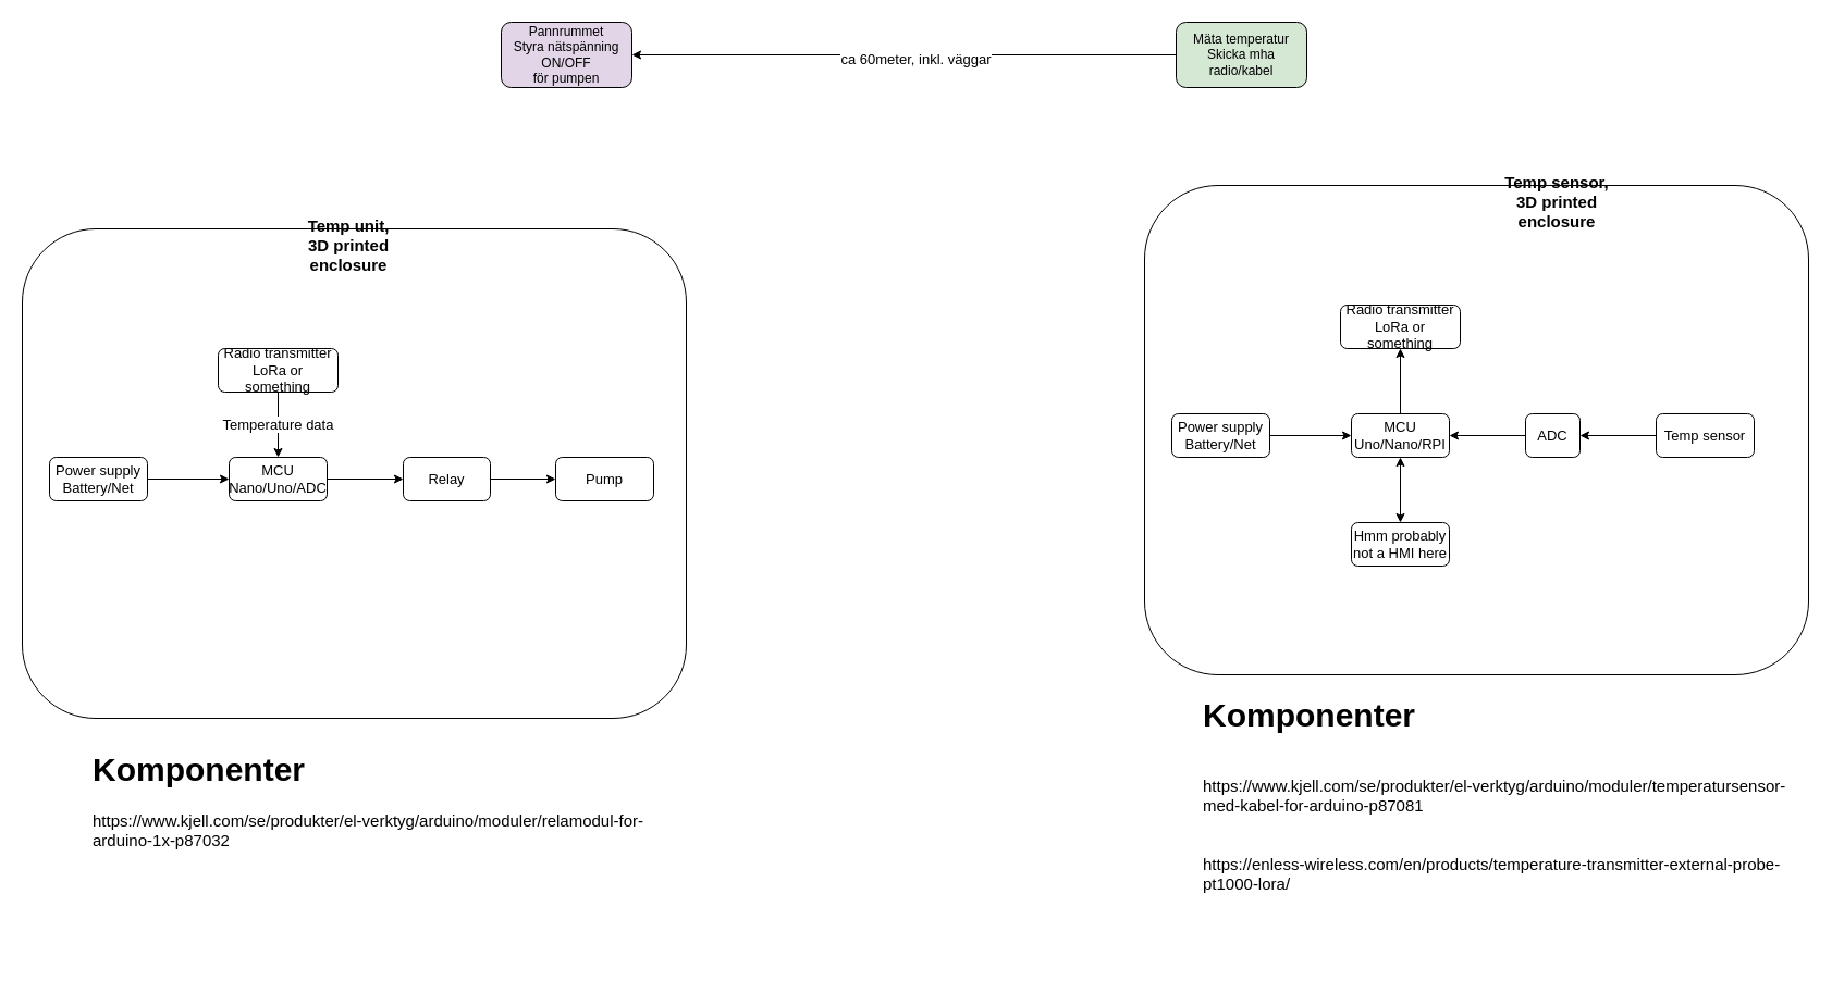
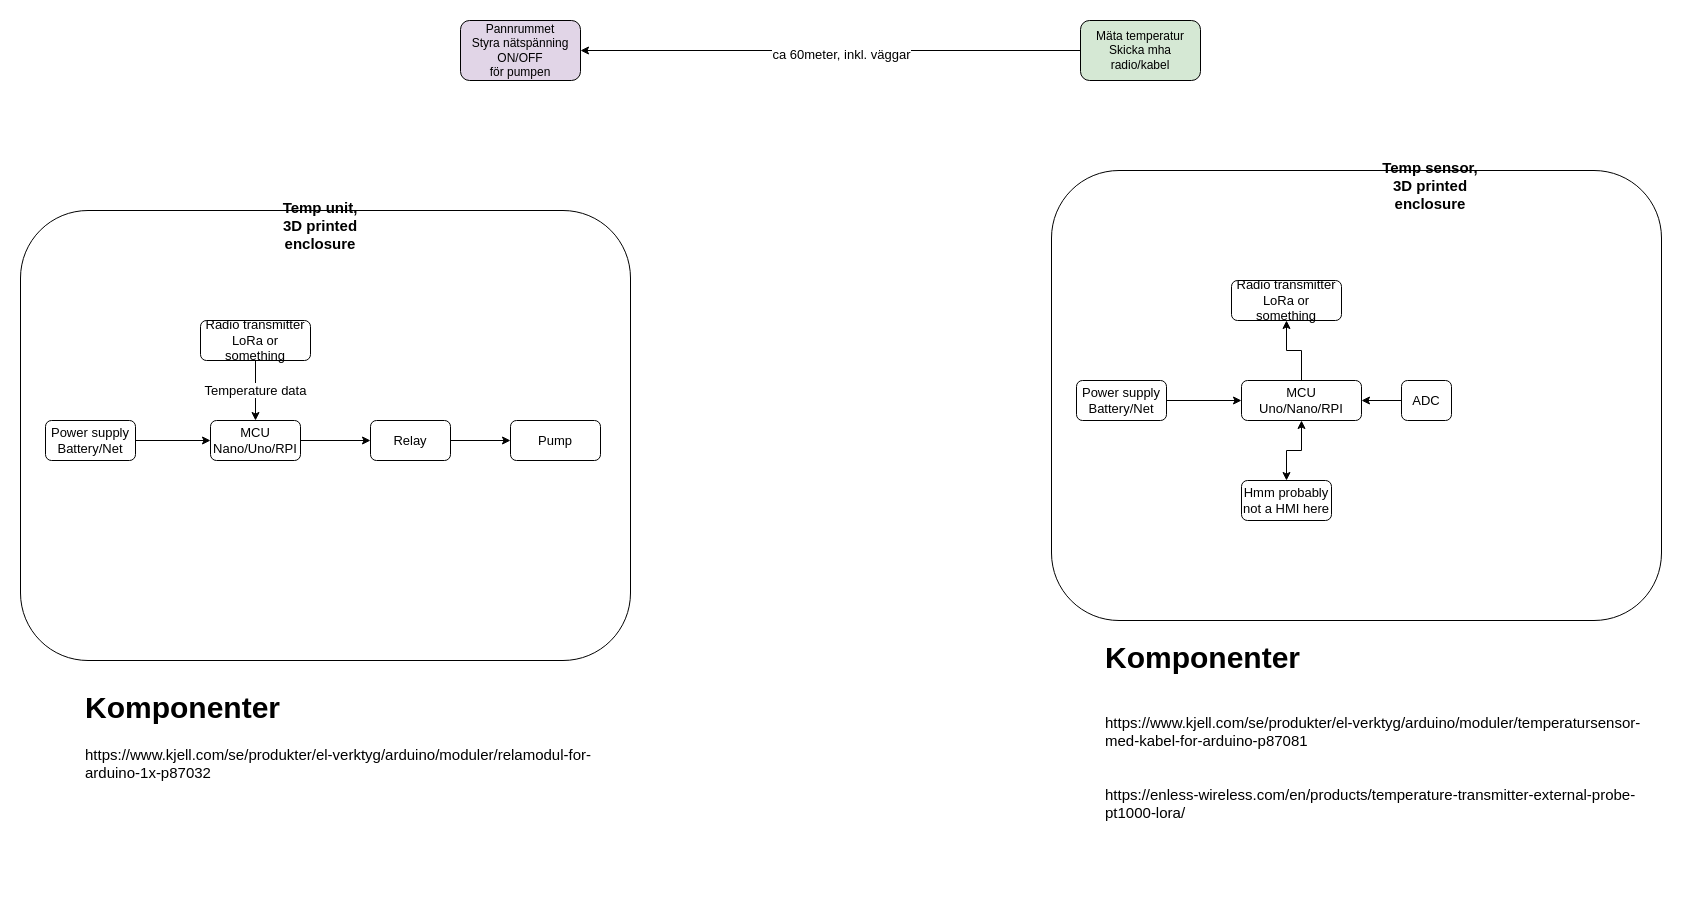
  <mxCell id="0" />
  <mxCell id="1" parent="0" />
  <mxCell id="2" value="" style="rounded=1;whiteSpace=wrap;html=1;fontSize=13;fillColor=none;movable=1;resizable=1;rotatable=1;deletable=1;editable=1;connectable=1;" vertex="1" parent="1"><mxGeometry x="1051" y="170" width="610" height="450" as="geometry" /></mxCell>
  <mxCell id="3" value="" style="edgeStyle=orthogonalEdgeStyle;rounded=0;orthogonalLoop=1;jettySize=auto;html=1;" edge="1" parent="1" source="6" target="5"><mxGeometry relative="1" as="geometry" /></mxCell>
  <mxCell id="4" value="&lt;font style=&quot;font-size: 13px&quot;&gt;ca 60meter, inkl. väggar&lt;/font&gt;" style="edgeLabel;html=1;align=center;verticalAlign=middle;resizable=0;points=[];" vertex="1" connectable="0" parent="3"><mxGeometry x="-0.042" y="3" relative="1" as="geometry"><mxPoint as="offset" /></mxGeometry></mxCell>
  <mxCell id="5" value="Pannrummet&lt;br&gt;Styra nätspänning ON/OFF&lt;br&gt;för pumpen" style="rounded=1;whiteSpace=wrap;html=1;fillColor=#e1d5e7;" vertex="1" parent="1"><mxGeometry x="460" y="20" width="120" height="60" as="geometry" /></mxCell>
  <mxCell id="6" value="Mäta temperatur&lt;br&gt;Skicka mha radio/kabel" style="whiteSpace=wrap;html=1;rounded=1;fillColor=#d5e8d4;" vertex="1" parent="1"><mxGeometry x="1080" y="20" width="120" height="60" as="geometry" /></mxCell>
  <mxCell id="7" value="" style="edgeStyle=orthogonalEdgeStyle;rounded=0;orthogonalLoop=1;jettySize=auto;html=1;fontSize=13;" edge="1" parent="1" source="8" target="12"><mxGeometry relative="1" as="geometry" /></mxCell>
  <mxCell id="8" value="Power supply&lt;br&gt;Battery/Net" style="rounded=1;whiteSpace=wrap;html=1;fontSize=13;fillColor=default;" vertex="1" parent="1"><mxGeometry x="1076" y="380" width="90" height="40" as="geometry" /></mxCell>
  <mxCell id="9" value="&lt;b&gt;&lt;font style=&quot;font-size: 15px&quot;&gt;Temp sensor, 3D printed enclosure&lt;/font&gt;&lt;/b&gt;" style="text;html=1;strokeColor=none;fillColor=none;align=center;verticalAlign=middle;whiteSpace=wrap;rounded=0;fontSize=13;" vertex="1" parent="1"><mxGeometry x="1380" y="170" width="100" height="30" as="geometry" /></mxCell>
  <mxCell id="10" value="" style="edgeStyle=orthogonalEdgeStyle;rounded=0;orthogonalLoop=1;jettySize=auto;html=1;fontSize=13;" edge="1" parent="1" source="12" target="13"><mxGeometry relative="1" as="geometry" /></mxCell>
  <mxCell id="11" value="" style="edgeStyle=orthogonalEdgeStyle;rounded=0;orthogonalLoop=1;jettySize=auto;html=1;fontSize=13;startArrow=classic;startFill=1;endArrow=classic;endFill=1;" edge="1" parent="1" source="12" target="16"><mxGeometry relative="1" as="geometry" /></mxCell>
- <mxCell id="12" value="MCU&lt;br&gt;Uno/Nano/RPI" style="rounded=1;whiteSpace=wrap;html=1;fontSize=13;fillColor=default;" vertex="1" parent="1"><mxGeometry x="1241" y="380" width="90" height="40" as="geometry" /></mxCell>
+ <mxCell id="12" value="MCU&lt;br&gt;Uno/Nano/RPI" style="rounded=1;whiteSpace=wrap;html=1;fontSize=13;fillColor=default;" vertex="1" parent="1"><mxGeometry x="1241" y="380" width="120" height="40" as="geometry" /></mxCell>
  <mxCell id="13" value="Radio transmitter&lt;br&gt;LoRa or something" style="rounded=1;whiteSpace=wrap;html=1;fontSize=13;fillColor=default;" vertex="1" parent="1"><mxGeometry x="1231" y="280" width="110" height="40" as="geometry" /></mxCell>
- <mxCell id="14" value="" style="edgeStyle=orthogonalEdgeStyle;rounded=0;orthogonalLoop=1;jettySize=auto;html=1;fontSize=13;startArrow=classic;startFill=1;endArrow=none;endFill=0;" edge="1" parent="1" source="18" target="15"><mxGeometry relative="1" as="geometry" /></mxCell>
- <mxCell id="15" value="Temp sensor" style="rounded=1;whiteSpace=wrap;html=1;fontSize=13;fillColor=default;" vertex="1" parent="1"><mxGeometry x="1521" y="380" width="90" height="40" as="geometry" /></mxCell>
  <mxCell id="16" value="Hmm probably not a HMI here" style="rounded=1;whiteSpace=wrap;html=1;fontSize=13;fillColor=default;" vertex="1" parent="1"><mxGeometry x="1241" y="480" width="90" height="40" as="geometry" /></mxCell>
  <mxCell id="17" value="" style="edgeStyle=orthogonalEdgeStyle;rounded=0;orthogonalLoop=1;jettySize=auto;html=1;fontSize=13;startArrow=classic;startFill=1;endArrow=none;endFill=0;" edge="1" parent="1" source="12" target="18"><mxGeometry relative="1" as="geometry" /></mxCell>
  <mxCell id="18" value="ADC" style="rounded=1;whiteSpace=wrap;html=1;fontSize=13;fillColor=default;" vertex="1" parent="1"><mxGeometry x="1401" y="380" width="50" height="40" as="geometry" /></mxCell>
  <mxCell id="19" value="" style="rounded=1;whiteSpace=wrap;html=1;fontSize=13;fillColor=none;movable=1;resizable=1;rotatable=1;deletable=1;editable=1;connectable=1;" vertex="1" parent="1"><mxGeometry x="20" y="210" width="610" height="450" as="geometry" /></mxCell>
  <mxCell id="20" value="" style="edgeStyle=orthogonalEdgeStyle;rounded=0;orthogonalLoop=1;jettySize=auto;html=1;fontSize=13;" edge="1" parent="1" source="21" target="24"><mxGeometry relative="1" as="geometry" /></mxCell>
  <mxCell id="21" value="Power supply&lt;br&gt;Battery/Net" style="rounded=1;whiteSpace=wrap;html=1;fontSize=13;fillColor=default;" vertex="1" parent="1"><mxGeometry x="45" y="420" width="90" height="40" as="geometry" /></mxCell>
  <mxCell id="22" value="&lt;b&gt;&lt;font style=&quot;font-size: 15px&quot;&gt;Temp unit, 3D printed enclosure&lt;/font&gt;&lt;/b&gt;" style="text;html=1;strokeColor=none;fillColor=none;align=center;verticalAlign=middle;whiteSpace=wrap;rounded=0;fontSize=13;" vertex="1" parent="1"><mxGeometry x="270" y="210" width="100" height="30" as="geometry" /></mxCell>
  <mxCell id="23" value="Temperature data" style="edgeStyle=orthogonalEdgeStyle;rounded=0;orthogonalLoop=1;jettySize=auto;html=1;fontSize=13;" edge="1" parent="1" source="25" target="24"><mxGeometry relative="1" as="geometry" /></mxCell>
- <mxCell id="24" value="MCU&lt;br&gt;Nano/Uno/ADC" style="rounded=1;whiteSpace=wrap;html=1;fontSize=13;fillColor=default;" vertex="1" parent="1"><mxGeometry x="210" y="420" width="90" height="40" as="geometry" /></mxCell>
+ <mxCell id="24" value="MCU&lt;br&gt;Nano/Uno/RPI" style="rounded=1;whiteSpace=wrap;html=1;fontSize=13;fillColor=default;" vertex="1" parent="1"><mxGeometry x="210" y="420" width="90" height="40" as="geometry" /></mxCell>
  <mxCell id="25" value="Radio transmitter&lt;br&gt;LoRa or something" style="rounded=1;whiteSpace=wrap;html=1;fontSize=13;fillColor=default;" vertex="1" parent="1"><mxGeometry x="200" y="320" width="110" height="40" as="geometry" /></mxCell>
  <mxCell id="26" value="" style="edgeStyle=orthogonalEdgeStyle;rounded=0;orthogonalLoop=1;jettySize=auto;html=1;fontSize=13;startArrow=classic;startFill=1;endArrow=none;endFill=0;" edge="1" parent="1" source="27" target="29"><mxGeometry relative="1" as="geometry" /></mxCell>
  <mxCell id="27" value="Pump" style="rounded=1;whiteSpace=wrap;html=1;fontSize=13;fillColor=default;" vertex="1" parent="1"><mxGeometry x="510" y="420" width="90" height="40" as="geometry" /></mxCell>
  <mxCell id="28" value="" style="edgeStyle=orthogonalEdgeStyle;rounded=0;orthogonalLoop=1;jettySize=auto;html=1;fontSize=13;startArrow=classic;startFill=1;endArrow=none;endFill=0;" edge="1" parent="1" source="29" target="24"><mxGeometry relative="1" as="geometry" /></mxCell>
  <mxCell id="29" value="Relay" style="rounded=1;whiteSpace=wrap;html=1;fontSize=13;fillColor=default;" vertex="1" parent="1"><mxGeometry x="370" y="420" width="80" height="40" as="geometry" /></mxCell>
  <mxCell id="30" value="&lt;h1&gt;&lt;span&gt;Komponenter&lt;/span&gt;&lt;br&gt;&lt;/h1&gt;&lt;div&gt;&lt;span&gt;&lt;br&gt;https://www.kjell.com/se/produkter/el-verktyg/arduino/moduler/temperatursensor-med-kabel-for-arduino-p87081&lt;br&gt;&lt;/span&gt;&lt;/div&gt;&lt;div&gt;&lt;span&gt;&lt;br&gt;&lt;br&gt;https://enless-wireless.com/en/products/temperature-transmitter-external-probe-pt1000-lora/&lt;br&gt;&lt;/span&gt;&lt;/div&gt;" style="text;html=1;strokeColor=none;fillColor=none;spacing=5;spacingTop=-20;whiteSpace=wrap;overflow=hidden;rounded=0;fontSize=15;" vertex="1" parent="1"><mxGeometry x="1100" y="630" width="550" height="200" as="geometry" /></mxCell>
  <mxCell id="31" value="&lt;h1&gt;&lt;span&gt;Komponenter&lt;/span&gt;&lt;br&gt;&lt;/h1&gt;&lt;div&gt;&lt;span&gt;https://www.kjell.com/se/produkter/el-verktyg/arduino/moduler/relamodul-for-arduino-1x-p87032&lt;br&gt;&lt;/span&gt;&lt;/div&gt;" style="text;html=1;strokeColor=none;fillColor=none;spacing=5;spacingTop=-20;whiteSpace=wrap;overflow=hidden;rounded=0;fontSize=15;" vertex="1" parent="1"><mxGeometry x="80" y="680" width="550" height="200" as="geometry" /></mxCell>
